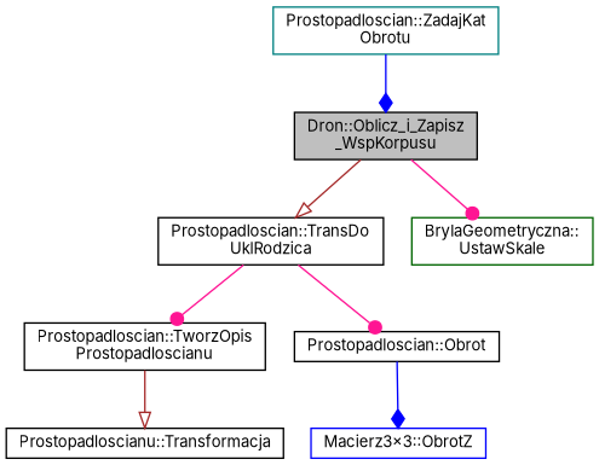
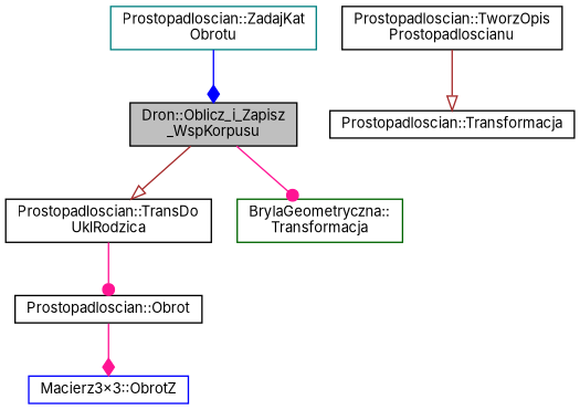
  digraph {
    fontname=Inter
    rankdir=TB
    node [color=black fillcolor=white fontname=Inter fontsize=10 shape=record style=filled]
    edge [arrowhead=dot color=deeppink fontname=Inter fontsize=10 labelfontname=FreeSans labelfontsize=10 style=solid]
    n1 [fillcolor=grey75 fontcolor=black height=0.2 label="Dron::Oblicz_i_Zapisz\l_WspKorpusu" width=0.4]
    n2 [height=0.2 label="Prostopadloscian::TransDo\lUklRodzica" width=0.4]
-   n3 [color=darkgreen height=0.2 label="BrylaGeometryczna::\lUstawSkale" width=0.4]
+   n3 [color=darkgreen height=0.2 label="BrylaGeometryczna::\lTransformacja" width=0.4]
    n4 [height=0.2 label="Prostopadloscian::TworzOpis\lProstopadloscianu" width=0.4]
    n5 [height=0.2 label="Prostopadloscian::Obrot" width=0.4]
    n6 [color=teal height=0.2 label="Prostopadloscian::ZadajKat\lObrotu" width=0.4]
-   n7 [height=0.2 label="Prostopadloscianu::Transformacja" width=0.4]
+   n7 [height=0.2 label="Prostopadloscian::Transformacja" width=0.4]
    n8 [color=blue height=0.2 label="Macierz3x3::ObrotZ" width=0.4]
    n1 -> n2 [arrowhead=onormal color=brown]
    n1 -> n3
-   n2 -> n4
    n2 -> n5
    n4 -> n7 [arrowhead=onormal color=brown]
-   n5 -> n8 [arrowhead=diamond color=blue]
+   n5 -> n8 [arrowhead=diamond]
    n6 -> n1 [arrowhead=diamond color=blue]
  }
